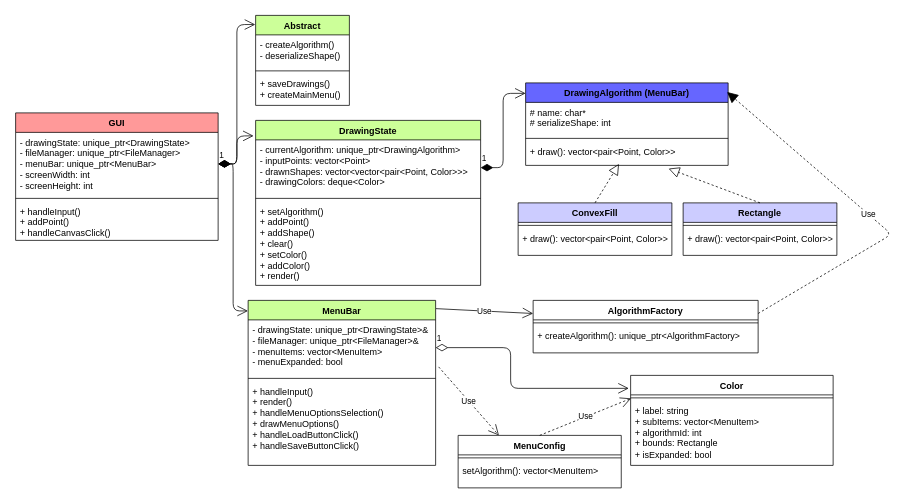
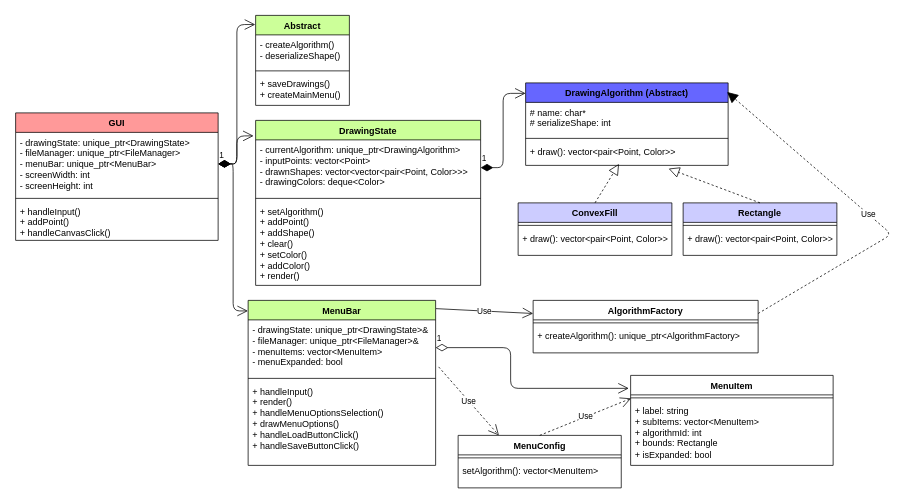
  <mxCell id="0" />
  <mxCell id="1" parent="0" />
  <mxCell id="2" value="GUI" style="swimlane;fontStyle=1;align=center;verticalAlign=top;childLayout=stackLayout;horizontal=1;startSize=26;horizontalStack=0;resizeParent=1;resizeParentMax=0;resizeLast=0;collapsible=1;marginBottom=0;whiteSpace=wrap;html=1;fillColor=#FF9999;" vertex="1" parent="1"><mxGeometry x="20" y="150" width="270" height="170" as="geometry" /></mxCell>
  <mxCell id="3" value="&lt;div&gt;&lt;font color=&quot;#000000&quot;&gt;- drawingState: unique_ptr&amp;lt;DrawingState&amp;gt;&lt;/font&gt;&lt;/div&gt;&lt;div&gt;&lt;font color=&quot;#000000&quot;&gt;- fileManager: unique_ptr&amp;lt;FileManager&amp;gt;&lt;/font&gt;&lt;/div&gt;&lt;div&gt;&lt;font color=&quot;#000000&quot;&gt;- menuBar: unique_ptr&amp;lt;MenuBar&amp;gt;&lt;/font&gt;&lt;/div&gt;&lt;div&gt;&lt;font color=&quot;#000000&quot;&gt;- screenWidth: int&lt;/font&gt;&lt;/div&gt;&lt;div&gt;&lt;font color=&quot;#000000&quot;&gt;- screenHeight: int&lt;/font&gt;&lt;/div&gt;" style="text;strokeColor=none;fillColor=none;align=left;verticalAlign=top;spacingLeft=4;spacingRight=4;overflow=hidden;rotatable=0;points=[[0,0.5],[1,0.5]];portConstraint=eastwest;whiteSpace=wrap;html=1;" vertex="1" parent="2"><mxGeometry y="26" width="270" height="84" as="geometry" /></mxCell>
  <mxCell id="4" value="" style="line;strokeWidth=1;fillColor=none;align=left;verticalAlign=middle;spacingTop=-1;spacingLeft=3;spacingRight=3;rotatable=0;labelPosition=right;points=[];portConstraint=eastwest;strokeColor=inherit;" vertex="1" parent="2"><mxGeometry y="110" width="270" height="8" as="geometry" /></mxCell>
  <mxCell id="5" value="&lt;div&gt;&lt;font color=&quot;#000000&quot;&gt;+ handleInput()&lt;/font&gt;&lt;/div&gt;&lt;div&gt;&lt;font color=&quot;#000000&quot;&gt;+ addPoint()&lt;/font&gt;&lt;/div&gt;&lt;div&gt;&lt;font color=&quot;#000000&quot;&gt;+ handleCanvasClick()&lt;/font&gt;&lt;/div&gt;" style="text;strokeColor=none;fillColor=none;align=left;verticalAlign=top;spacingLeft=4;spacingRight=4;overflow=hidden;rotatable=0;points=[[0,0.5],[1,0.5]];portConstraint=eastwest;whiteSpace=wrap;html=1;" vertex="1" parent="2"><mxGeometry y="118" width="270" height="52" as="geometry" /></mxCell>
  <mxCell id="6" value="DrawingState" style="swimlane;fontStyle=1;align=center;verticalAlign=top;childLayout=stackLayout;horizontal=1;startSize=26;horizontalStack=0;resizeParent=1;resizeParentMax=0;resizeLast=0;collapsible=1;marginBottom=0;whiteSpace=wrap;html=1;fillColor=#CCFF99;" vertex="1" parent="1"><mxGeometry x="340" y="160" width="300" height="220" as="geometry" /></mxCell>
  <mxCell id="7" value="&lt;div&gt;&lt;font color=&quot;#000000&quot;&gt;- currentAlgorithm: unique_ptr&amp;lt;DrawingAlgorithm&amp;gt;&lt;/font&gt;&lt;/div&gt;&lt;div&gt;&lt;font color=&quot;#000000&quot;&gt;- inputPoints: vector&amp;lt;Point&amp;gt;&lt;/font&gt;&lt;/div&gt;&lt;div&gt;&lt;font color=&quot;#000000&quot;&gt;- drawnShapes: vector&amp;lt;vector&amp;lt;pair&amp;lt;Point, Color&amp;gt;&amp;gt;&amp;gt;&lt;/font&gt;&lt;/div&gt;&lt;div&gt;&lt;font color=&quot;#000000&quot;&gt;- drawingColors: deque&amp;lt;Color&amp;gt;&lt;/font&gt;&lt;/div&gt;" style="text;strokeColor=none;fillColor=none;align=left;verticalAlign=top;spacingLeft=4;spacingRight=4;overflow=hidden;rotatable=0;points=[[0,0.5],[1,0.5]];portConstraint=eastwest;whiteSpace=wrap;html=1;" vertex="1" parent="6"><mxGeometry y="26" width="300" height="74" as="geometry" /></mxCell>
  <mxCell id="8" value="" style="line;strokeWidth=1;fillColor=none;align=left;verticalAlign=middle;spacingTop=-1;spacingLeft=3;spacingRight=3;rotatable=0;labelPosition=right;points=[];portConstraint=eastwest;strokeColor=inherit;" vertex="1" parent="6"><mxGeometry y="100" width="300" height="8" as="geometry" /></mxCell>
  <mxCell id="9" value="&lt;div&gt;&lt;font color=&quot;#000000&quot;&gt;+ setAlgorithm()&lt;/font&gt;&lt;/div&gt;&lt;div&gt;&lt;font color=&quot;#000000&quot;&gt;+ addPoint()&lt;/font&gt;&lt;/div&gt;&lt;div&gt;&lt;font color=&quot;#000000&quot;&gt;+ addShape()&lt;/font&gt;&lt;/div&gt;&lt;div&gt;&lt;font color=&quot;#000000&quot;&gt;+ clear()&lt;/font&gt;&lt;/div&gt;&lt;div&gt;&lt;font color=&quot;#000000&quot;&gt;+ setColor()&lt;/font&gt;&lt;/div&gt;&lt;div&gt;&lt;font color=&quot;#000000&quot;&gt;+ addColor()&lt;/font&gt;&lt;/div&gt;&lt;div&gt;&lt;font color=&quot;#000000&quot;&gt;+ render()&lt;/font&gt;&lt;/div&gt;" style="text;strokeColor=none;fillColor=none;align=left;verticalAlign=top;spacingLeft=4;spacingRight=4;overflow=hidden;rotatable=0;points=[[0,0.5],[1,0.5]];portConstraint=eastwest;whiteSpace=wrap;html=1;" vertex="1" parent="6"><mxGeometry y="108" width="300" height="112" as="geometry" /></mxCell>
  <mxCell id="10" value="MenuBar" style="swimlane;fontStyle=1;align=center;verticalAlign=top;childLayout=stackLayout;horizontal=1;startSize=26;horizontalStack=0;resizeParent=1;resizeParentMax=0;resizeLast=0;collapsible=1;marginBottom=0;whiteSpace=wrap;html=1;fillColor=#CCFF99;" vertex="1" parent="1"><mxGeometry x="330" y="400" width="250" height="220" as="geometry" /></mxCell>
  <mxCell id="11" value="&lt;div&gt;&lt;font color=&quot;#000000&quot;&gt;- drawingState: unique_ptr&amp;lt;DrawingState&amp;gt;&amp;amp;&lt;/font&gt;&lt;/div&gt;&lt;div&gt;&lt;font color=&quot;#000000&quot;&gt;- fileManager: unique_ptr&amp;lt;FileManager&amp;gt;&amp;amp;&lt;/font&gt;&lt;/div&gt;&lt;div&gt;&lt;font color=&quot;#000000&quot;&gt;- menuItems: vector&amp;lt;MenuItem&amp;gt;&lt;/font&gt;&lt;/div&gt;&lt;div&gt;&lt;font color=&quot;#000000&quot;&gt;- menuExpanded: bool&lt;/font&gt;&lt;/div&gt;" style="text;strokeColor=none;fillColor=none;align=left;verticalAlign=top;spacingLeft=4;spacingRight=4;overflow=hidden;rotatable=0;points=[[0,0.5],[1,0.5]];portConstraint=eastwest;whiteSpace=wrap;html=1;" vertex="1" parent="10"><mxGeometry y="26" width="250" height="74" as="geometry" /></mxCell>
  <mxCell id="12" value="" style="line;strokeWidth=1;fillColor=none;align=left;verticalAlign=middle;spacingTop=-1;spacingLeft=3;spacingRight=3;rotatable=0;labelPosition=right;points=[];portConstraint=eastwest;strokeColor=inherit;" vertex="1" parent="10"><mxGeometry y="100" width="250" height="8" as="geometry" /></mxCell>
  <mxCell id="13" value="&lt;div&gt;&lt;font color=&quot;#000000&quot;&gt;+ handleInput()&lt;/font&gt;&lt;/div&gt;&lt;div&gt;&lt;font color=&quot;#000000&quot;&gt;+ render()&lt;/font&gt;&lt;/div&gt;&lt;div&gt;&lt;font color=&quot;#000000&quot;&gt;+ handleMenuOptionsSelection()&lt;/font&gt;&lt;/div&gt;&lt;div&gt;&lt;font color=&quot;#000000&quot;&gt;+ drawMenuOptions()&lt;/font&gt;&lt;/div&gt;&lt;div&gt;&lt;font color=&quot;#000000&quot;&gt;+ handleLoadButtonClick()&lt;/font&gt;&lt;/div&gt;&lt;div&gt;&lt;font color=&quot;#000000&quot;&gt;+ handleSaveButtonClick()&lt;/font&gt;&lt;/div&gt;" style="text;strokeColor=none;fillColor=none;align=left;verticalAlign=top;spacingLeft=4;spacingRight=4;overflow=hidden;rotatable=0;points=[[0,0.5],[1,0.5]];portConstraint=eastwest;whiteSpace=wrap;html=1;" vertex="1" parent="10"><mxGeometry y="108" width="250" height="112" as="geometry" /></mxCell>
- <mxCell id="14" value="Color" style="swimlane;fontStyle=1;align=center;verticalAlign=top;childLayout=stackLayout;horizontal=1;startSize=26;horizontalStack=0;resizeParent=1;resizeParentMax=0;resizeLast=0;collapsible=1;marginBottom=0;whiteSpace=wrap;html=1;" vertex="1" parent="1"><mxGeometry x="840" y="500" width="270" height="120" as="geometry" /></mxCell>
+ <mxCell id="14" value="MenuItem" style="swimlane;fontStyle=1;align=center;verticalAlign=top;childLayout=stackLayout;horizontal=1;startSize=26;horizontalStack=0;resizeParent=1;resizeParentMax=0;resizeLast=0;collapsible=1;marginBottom=0;whiteSpace=wrap;html=1;" vertex="1" parent="1"><mxGeometry x="840" y="500" width="270" height="120" as="geometry" /></mxCell>
  <mxCell id="15" value="" style="line;strokeWidth=1;fillColor=none;align=left;verticalAlign=middle;spacingTop=-1;spacingLeft=3;spacingRight=3;rotatable=0;labelPosition=right;points=[];portConstraint=eastwest;strokeColor=inherit;" vertex="1" parent="14"><mxGeometry y="26" width="270" height="8" as="geometry" /></mxCell>
  <mxCell id="16" value="&lt;div&gt;&lt;font color=&quot;#000000&quot;&gt;+ label: string&lt;/font&gt;&lt;/div&gt;&lt;div&gt;&lt;font color=&quot;#000000&quot;&gt;+ subItems: vector&amp;lt;MenuItem&amp;gt;&lt;/font&gt;&lt;/div&gt;&lt;div&gt;&lt;font color=&quot;#000000&quot;&gt;+ algorithmId: int&lt;/font&gt;&lt;/div&gt;&lt;div&gt;&lt;font color=&quot;#000000&quot;&gt;+ bounds: Rectangle&lt;/font&gt;&lt;/div&gt;&lt;div&gt;&lt;font color=&quot;#000000&quot;&gt;+ isExpanded: bool&lt;/font&gt;&lt;/div&gt;" style="text;strokeColor=none;fillColor=none;align=left;verticalAlign=top;spacingLeft=4;spacingRight=4;overflow=hidden;rotatable=0;points=[[0,0.5],[1,0.5]];portConstraint=eastwest;whiteSpace=wrap;html=1;" vertex="1" parent="14"><mxGeometry y="34" width="270" height="86" as="geometry" /></mxCell>
- <mxCell id="17" value="DrawingAlgorithm (MenuBar)" style="swimlane;fontStyle=1;align=center;verticalAlign=top;childLayout=stackLayout;horizontal=1;startSize=26;horizontalStack=0;resizeParent=1;resizeParentMax=0;resizeLast=0;collapsible=1;marginBottom=0;whiteSpace=wrap;html=1;fillColor=#6666FF;" vertex="1" parent="1"><mxGeometry x="700" y="110" width="270" height="110" as="geometry" /></mxCell>
+ <mxCell id="17" value="DrawingAlgorithm (Abstract)" style="swimlane;fontStyle=1;align=center;verticalAlign=top;childLayout=stackLayout;horizontal=1;startSize=26;horizontalStack=0;resizeParent=1;resizeParentMax=0;resizeLast=0;collapsible=1;marginBottom=0;whiteSpace=wrap;html=1;fillColor=#6666FF;" vertex="1" parent="1"><mxGeometry x="700" y="110" width="270" height="110" as="geometry" /></mxCell>
  <mxCell id="18" value="&lt;div&gt;&lt;font color=&quot;#000000&quot;&gt;# name: char*&lt;/font&gt;&lt;/div&gt;&lt;div&gt;&lt;font color=&quot;#000000&quot;&gt;# serializeShape: int&lt;/font&gt;&lt;/div&gt;" style="text;strokeColor=none;fillColor=none;align=left;verticalAlign=top;spacingLeft=4;spacingRight=4;overflow=hidden;rotatable=0;points=[[0,0.5],[1,0.5]];portConstraint=eastwest;whiteSpace=wrap;html=1;" vertex="1" parent="17"><mxGeometry y="26" width="270" height="44" as="geometry" /></mxCell>
  <mxCell id="19" value="" style="line;strokeWidth=1;fillColor=none;align=left;verticalAlign=middle;spacingTop=-1;spacingLeft=3;spacingRight=3;rotatable=0;labelPosition=right;points=[];portConstraint=eastwest;strokeColor=inherit;" vertex="1" parent="17"><mxGeometry y="70" width="270" height="8" as="geometry" /></mxCell>
  <mxCell id="20" value="+ draw(): vector&amp;lt;pair&amp;lt;Point, Color&amp;gt;&amp;gt;" style="text;strokeColor=none;fillColor=none;align=left;verticalAlign=top;spacingLeft=4;spacingRight=4;overflow=hidden;rotatable=0;points=[[0,0.5],[1,0.5]];portConstraint=eastwest;whiteSpace=wrap;html=1;" vertex="1" parent="17"><mxGeometry y="78" width="270" height="32" as="geometry" /></mxCell>
  <mxCell id="21" value="Abstract" style="swimlane;fontStyle=1;align=center;verticalAlign=top;childLayout=stackLayout;horizontal=1;startSize=26;horizontalStack=0;resizeParent=1;resizeParentMax=0;resizeLast=0;collapsible=1;marginBottom=0;whiteSpace=wrap;html=1;fillColor=#CCFF99;" vertex="1" parent="1"><mxGeometry x="340" y="20" width="125" height="120" as="geometry" /></mxCell>
  <mxCell id="22" value="&lt;div&gt;&lt;span style=&quot;background-color: transparent;&quot;&gt;- createAlgorithm()&lt;/span&gt;&lt;/div&gt;&lt;div&gt;&lt;font color=&quot;#000000&quot;&gt;- deserializeShape()&lt;/font&gt;&lt;/div&gt;" style="text;strokeColor=none;fillColor=none;align=left;verticalAlign=top;spacingLeft=4;spacingRight=4;overflow=hidden;rotatable=0;points=[[0,0.5],[1,0.5]];portConstraint=eastwest;whiteSpace=wrap;html=1;" vertex="1" parent="21"><mxGeometry y="26" width="125" height="44" as="geometry" /></mxCell>
  <mxCell id="23" value="" style="line;strokeWidth=1;fillColor=none;align=left;verticalAlign=middle;spacingTop=-1;spacingLeft=3;spacingRight=3;rotatable=0;labelPosition=right;points=[];portConstraint=eastwest;strokeColor=inherit;" vertex="1" parent="21"><mxGeometry y="70" width="125" height="8" as="geometry" /></mxCell>
  <mxCell id="24" value="&lt;div&gt;+ saveDrawings()&lt;/div&gt;&lt;div&gt;+ createMainMenu()&lt;/div&gt;" style="text;strokeColor=none;fillColor=none;align=left;verticalAlign=top;spacingLeft=4;spacingRight=4;overflow=hidden;rotatable=0;points=[[0,0.5],[1,0.5]];portConstraint=eastwest;whiteSpace=wrap;html=1;" vertex="1" parent="21"><mxGeometry y="78" width="125" height="42" as="geometry" /></mxCell>
  <mxCell id="25" value="1" style="endArrow=open;html=1;endSize=12;startArrow=diamondThin;startSize=14;startFill=1;edgeStyle=orthogonalEdgeStyle;align=left;verticalAlign=bottom;exitX=1;exitY=0.5;exitDx=0;exitDy=0;entryX=-0.004;entryY=0.102;entryDx=0;entryDy=0;entryPerimeter=0;" edge="1" parent="1" source="3" target="21"><mxGeometry x="-1" y="3" relative="1" as="geometry"><mxPoint x="260" y="420" as="sourcePoint" /><mxPoint x="420" y="420" as="targetPoint" /></mxGeometry></mxCell>
  <mxCell id="26" value="1" style="endArrow=open;html=1;endSize=12;startArrow=diamondThin;startSize=14;startFill=1;edgeStyle=orthogonalEdgeStyle;align=left;verticalAlign=bottom;exitX=1;exitY=0.5;exitDx=0;exitDy=0;entryX=-0.009;entryY=-0.072;entryDx=0;entryDy=0;entryPerimeter=0;" edge="1" parent="1" source="3" target="7"><mxGeometry x="-1" y="3" relative="1" as="geometry"><mxPoint x="170" y="540" as="sourcePoint" /><mxPoint x="330" y="540" as="targetPoint" /></mxGeometry></mxCell>
  <mxCell id="27" value="1" style="endArrow=open;html=1;endSize=12;startArrow=diamondThin;startSize=14;startFill=1;edgeStyle=orthogonalEdgeStyle;align=left;verticalAlign=bottom;exitX=1;exitY=0.5;exitDx=0;exitDy=0;entryX=-0.001;entryY=0.064;entryDx=0;entryDy=0;entryPerimeter=0;" edge="1" parent="1" source="3" target="10"><mxGeometry x="-1" y="3" relative="1" as="geometry"><mxPoint x="250" y="530" as="sourcePoint" /><mxPoint x="410" y="530" as="targetPoint" /></mxGeometry></mxCell>
  <mxCell id="28" value="1" style="endArrow=open;html=1;endSize=12;startArrow=diamondThin;startSize=14;startFill=1;edgeStyle=orthogonalEdgeStyle;align=left;verticalAlign=bottom;exitX=1;exitY=0.5;exitDx=0;exitDy=0;entryX=0;entryY=0.127;entryDx=0;entryDy=0;entryPerimeter=0;" edge="1" parent="1" source="7" target="17"><mxGeometry x="-1" y="3" relative="1" as="geometry"><mxPoint x="640" y="540" as="sourcePoint" /><mxPoint x="800" y="540" as="targetPoint" /></mxGeometry></mxCell>
  <mxCell id="29" value="1" style="endArrow=open;html=1;endSize=12;startArrow=diamondThin;startSize=14;startFill=0;edgeStyle=orthogonalEdgeStyle;align=left;verticalAlign=bottom;exitX=1;exitY=0.5;exitDx=0;exitDy=0;entryX=-0.009;entryY=0.144;entryDx=0;entryDy=0;entryPerimeter=0;" edge="1" parent="1" source="11" target="14"><mxGeometry x="-1" y="3" relative="1" as="geometry"><mxPoint x="660" y="420" as="sourcePoint" /><mxPoint x="820" y="420" as="targetPoint" /><Array as="points"><mxPoint x="680" y="463" /><mxPoint x="680" y="517" /></Array></mxGeometry></mxCell>
  <mxCell id="30" value="AlgorithmFactory" style="swimlane;fontStyle=1;align=center;verticalAlign=top;childLayout=stackLayout;horizontal=1;startSize=26;horizontalStack=0;resizeParent=1;resizeParentMax=0;resizeLast=0;collapsible=1;marginBottom=0;whiteSpace=wrap;html=1;" vertex="1" parent="1"><mxGeometry x="710" y="400" width="300" height="70" as="geometry" /></mxCell>
  <mxCell id="31" value="" style="line;strokeWidth=1;fillColor=none;align=left;verticalAlign=middle;spacingTop=-1;spacingLeft=3;spacingRight=3;rotatable=0;labelPosition=right;points=[];portConstraint=eastwest;strokeColor=inherit;" vertex="1" parent="30"><mxGeometry y="26" width="300" height="8" as="geometry" /></mxCell>
  <mxCell id="32" value="+ createAlgorithm(): unique_ptr&amp;lt;AlgorithmFactory&amp;gt;" style="text;strokeColor=none;fillColor=none;align=left;verticalAlign=top;spacingLeft=4;spacingRight=4;overflow=hidden;rotatable=0;points=[[0,0.5],[1,0.5]];portConstraint=eastwest;whiteSpace=wrap;html=1;" vertex="1" parent="30"><mxGeometry y="34" width="300" height="36" as="geometry" /></mxCell>
  <mxCell id="33" value="MenuConfig" style="swimlane;fontStyle=1;align=center;verticalAlign=top;childLayout=stackLayout;horizontal=1;startSize=26;horizontalStack=0;resizeParent=1;resizeParentMax=0;resizeLast=0;collapsible=1;marginBottom=0;whiteSpace=wrap;html=1;" vertex="1" parent="1"><mxGeometry x="610" y="580" width="217.5" height="70" as="geometry" /></mxCell>
  <mxCell id="34" value="" style="line;strokeWidth=1;fillColor=none;align=left;verticalAlign=middle;spacingTop=-1;spacingLeft=3;spacingRight=3;rotatable=0;labelPosition=right;points=[];portConstraint=eastwest;strokeColor=inherit;" vertex="1" parent="33"><mxGeometry y="26" width="217.5" height="8" as="geometry" /></mxCell>
  <mxCell id="35" value="setAlgorithm(): vector&amp;lt;MenuItem&amp;gt;" style="text;strokeColor=none;fillColor=none;align=left;verticalAlign=top;spacingLeft=4;spacingRight=4;overflow=hidden;rotatable=0;points=[[0,0.5],[1,0.5]];portConstraint=eastwest;whiteSpace=wrap;html=1;" vertex="1" parent="33"><mxGeometry y="34" width="217.5" height="36" as="geometry" /></mxCell>
  <mxCell id="36" value="ConvexFill" style="swimlane;fontStyle=1;align=center;verticalAlign=top;childLayout=stackLayout;horizontal=1;startSize=26;horizontalStack=0;resizeParent=1;resizeParentMax=0;resizeLast=0;collapsible=1;marginBottom=0;whiteSpace=wrap;html=1;fillColor=#CCCCFF;" vertex="1" parent="1"><mxGeometry x="690" y="270" width="205" height="70" as="geometry" /></mxCell>
  <mxCell id="37" value="" style="line;strokeWidth=1;fillColor=none;align=left;verticalAlign=middle;spacingTop=-1;spacingLeft=3;spacingRight=3;rotatable=0;labelPosition=right;points=[];portConstraint=eastwest;strokeColor=inherit;" vertex="1" parent="36"><mxGeometry y="26" width="205" height="8" as="geometry" /></mxCell>
  <mxCell id="38" value="+ draw(): vector&amp;lt;pair&amp;lt;Point, Color&amp;gt;&amp;gt;" style="text;strokeColor=none;fillColor=none;align=left;verticalAlign=top;spacingLeft=4;spacingRight=4;overflow=hidden;rotatable=0;points=[[0,0.5],[1,0.5]];portConstraint=eastwest;whiteSpace=wrap;html=1;" vertex="1" parent="36"><mxGeometry y="34" width="205" height="36" as="geometry" /></mxCell>
  <mxCell id="39" value="Rectangle" style="swimlane;fontStyle=1;align=center;verticalAlign=top;childLayout=stackLayout;horizontal=1;startSize=26;horizontalStack=0;resizeParent=1;resizeParentMax=0;resizeLast=0;collapsible=1;marginBottom=0;whiteSpace=wrap;html=1;fillColor=#CCCCFF;" vertex="1" parent="1"><mxGeometry x="910" y="270" width="205" height="70" as="geometry" /></mxCell>
  <mxCell id="40" value="" style="line;strokeWidth=1;fillColor=none;align=left;verticalAlign=middle;spacingTop=-1;spacingLeft=3;spacingRight=3;rotatable=0;labelPosition=right;points=[];portConstraint=eastwest;strokeColor=inherit;" vertex="1" parent="39"><mxGeometry y="26" width="205" height="8" as="geometry" /></mxCell>
  <mxCell id="41" value="+ draw(): vector&amp;lt;pair&amp;lt;Point, Color&amp;gt;&amp;gt;" style="text;strokeColor=none;fillColor=none;align=left;verticalAlign=top;spacingLeft=4;spacingRight=4;overflow=hidden;rotatable=0;points=[[0,0.5],[1,0.5]];portConstraint=eastwest;whiteSpace=wrap;html=1;" vertex="1" parent="39"><mxGeometry y="34" width="205" height="36" as="geometry" /></mxCell>
  <mxCell id="42" value="" style="endArrow=block;dashed=1;endFill=0;endSize=12;html=1;exitX=0.5;exitY=0;exitDx=0;exitDy=0;entryX=0.461;entryY=0.941;entryDx=0;entryDy=0;entryPerimeter=0;" edge="1" parent="1" source="36" target="20"><mxGeometry width="160" relative="1" as="geometry"><mxPoint x="800" y="470" as="sourcePoint" /><mxPoint x="960" y="470" as="targetPoint" /></mxGeometry></mxCell>
  <mxCell id="43" value="" style="endArrow=block;dashed=1;endFill=0;endSize=12;html=1;exitX=0.5;exitY=0;exitDx=0;exitDy=0;entryX=0.706;entryY=1.135;entryDx=0;entryDy=0;entryPerimeter=0;" edge="1" parent="1" source="39" target="20"><mxGeometry width="160" relative="1" as="geometry"><mxPoint x="868" y="460" as="sourcePoint" /><mxPoint x="985" y="360" as="targetPoint" /></mxGeometry></mxCell>
  <mxCell id="44" value="Use" style="endArrow=block;endSize=12;dashed=1;html=1;exitX=1;exitY=0.25;exitDx=0;exitDy=0;entryX=0.995;entryY=0.111;entryDx=0;entryDy=0;entryPerimeter=0;" edge="1" parent="1" source="30" target="17"><mxGeometry width="160" relative="1" as="geometry"><mxPoint x="700" y="440" as="sourcePoint" /><mxPoint x="1220" y="340" as="targetPoint" /><Array as="points"><mxPoint x="1188" y="312" /></Array></mxGeometry></mxCell>
  <mxCell id="45" value="Use" style="endArrow=open;endSize=12;dashed=1;html=1;exitX=1.016;exitY=0.847;exitDx=0;exitDy=0;exitPerimeter=0;entryX=0.25;entryY=0;entryDx=0;entryDy=0;" edge="1" parent="1" source="11" target="33"><mxGeometry width="160" relative="1" as="geometry"><mxPoint x="680" y="470" as="sourcePoint" /><mxPoint x="840" y="470" as="targetPoint" /></mxGeometry></mxCell>
  <mxCell id="46" value="Use" style="endArrow=open;endSize=12;dashed=1;html=1;exitX=0.5;exitY=0;exitDx=0;exitDy=0;entryX=0.002;entryY=-0.038;entryDx=0;entryDy=0;entryPerimeter=0;" edge="1" parent="1" source="33" target="16"><mxGeometry width="160" relative="1" as="geometry"><mxPoint x="680" y="470" as="sourcePoint" /><mxPoint x="810" y="580" as="targetPoint" /></mxGeometry></mxCell>
  <mxCell id="47" value="Use" style="endArrow=open;endSize=12;dashed=0;html=1;exitX=1.002;exitY=0.05;exitDx=0;exitDy=0;exitPerimeter=0;entryX=0;entryY=0.25;entryDx=0;entryDy=0;" edge="1" parent="1" source="10" target="30"><mxGeometry width="160" relative="1" as="geometry"><mxPoint x="680" y="480" as="sourcePoint" /><mxPoint x="840" y="480" as="targetPoint" /></mxGeometry></mxCell>
